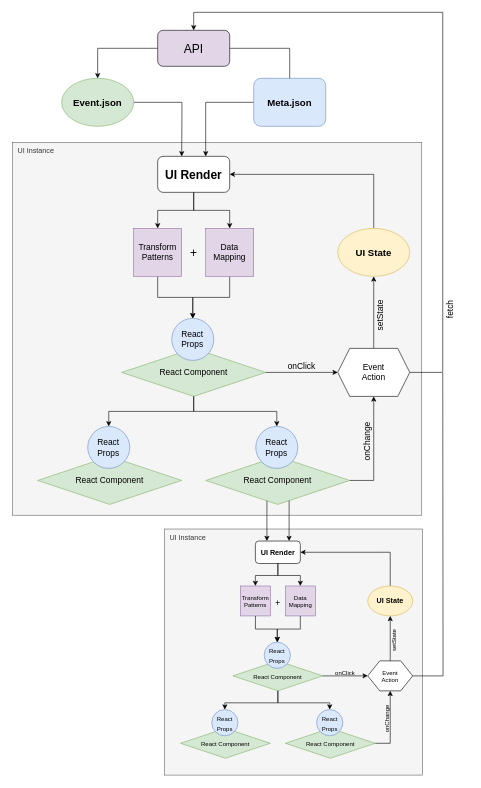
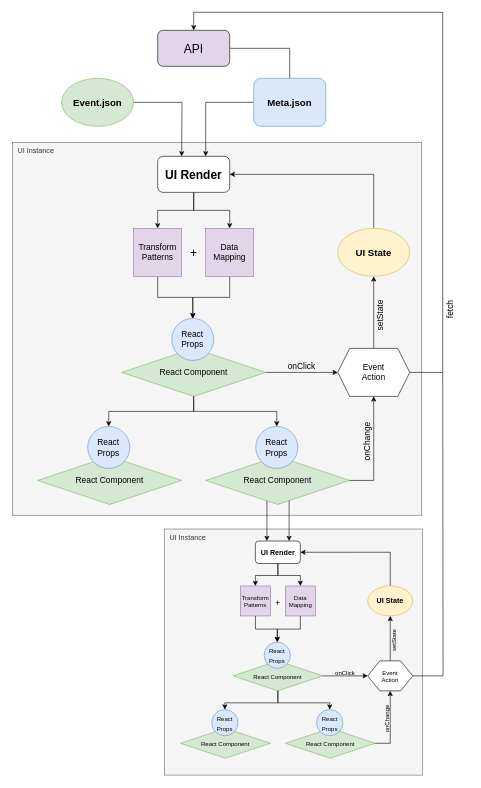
  <mxCell id="0" />
  <mxCell id="1" parent="0" />
  <mxCell id="2" value="" style="group" vertex="1" connectable="0" parent="1"><mxGeometry x="273" y="881" width="430" height="410" as="geometry" /></mxCell>
  <mxCell id="3" value="UI Instance" style="whiteSpace=wrap;html=1;fontSize=12;fillColor=#f5f5f5;fontColor=#333333;strokeColor=#666666;align=left;verticalAlign=top;spacingLeft=7;" vertex="1" parent="2"><mxGeometry width="430" height="410" as="geometry" /></mxCell>
  <mxCell id="4" value="&lt;font style=&quot;font-size: 12px&quot;&gt;&lt;b&gt;UI Render&lt;/b&gt;&lt;/font&gt;" style="rounded=1;whiteSpace=wrap;html=1;fontSize=14;verticalAlign=middle;" vertex="1" parent="2"><mxGeometry x="151.812" y="20" width="74.887" height="37.443" as="geometry" /></mxCell>
  <mxCell id="5" value="Data&lt;br style=&quot;font-size: 10px;&quot;&gt;Mapping" style="whiteSpace=wrap;html=1;aspect=fixed;fontSize=10;fillColor=#e1d5e7;strokeColor=#9673a6;" vertex="1" parent="2"><mxGeometry x="201.737" y="94.886" width="49.924" height="49.924" as="geometry" /></mxCell>
  <mxCell id="6" style="edgeStyle=orthogonalEdgeStyle;rounded=0;orthogonalLoop=1;jettySize=auto;html=1;entryX=0.5;entryY=0;entryDx=0;entryDy=0;fontSize=20;" edge="1" parent="2" source="4" target="5"><mxGeometry relative="1" as="geometry" /></mxCell>
  <mxCell id="7" value="Transform&lt;br style=&quot;font-size: 10px;&quot;&gt;Patterns" style="whiteSpace=wrap;html=1;aspect=fixed;fontSize=10;fillColor=#e1d5e7;strokeColor=#9673a6;" vertex="1" parent="2"><mxGeometry x="126.85" y="94.886" width="49.924" height="49.924" as="geometry" /></mxCell>
  <mxCell id="8" style="edgeStyle=orthogonalEdgeStyle;rounded=0;orthogonalLoop=1;jettySize=auto;html=1;entryX=0.5;entryY=0;entryDx=0;entryDy=0;fontSize=20;" edge="1" parent="2" source="4" target="7"><mxGeometry relative="1" as="geometry" /></mxCell>
  <mxCell id="9" value="&lt;font style=&quot;font-size: 14px&quot;&gt;+&lt;/font&gt;" style="text;html=1;strokeColor=none;fillColor=none;align=center;verticalAlign=middle;whiteSpace=wrap;rounded=0;fontSize=20;" vertex="1" parent="2"><mxGeometry x="170.534" y="110.487" width="37.444" height="18.722" as="geometry" /></mxCell>
  <mxCell id="10" value="" style="group" vertex="1" connectable="0" parent="2"><mxGeometry x="114.368" y="188.494" width="149.774" height="81.127" as="geometry" /></mxCell>
  <mxCell id="11" value="&lt;font style=&quot;font-size: 10px&quot;&gt;React Component&lt;/font&gt;" style="rhombus;whiteSpace=wrap;html=1;fontSize=14;verticalAlign=middle;fillColor=#d5e8d4;strokeColor=#82b366;" vertex="1" parent="10"><mxGeometry y="31.203" width="149.774" height="49.924" as="geometry" /></mxCell>
  <mxCell id="12" value="&lt;font style=&quot;font-size: 10px&quot;&gt;React&lt;br&gt;Props&lt;/font&gt;" style="ellipse;whiteSpace=wrap;html=1;aspect=fixed;fontSize=14;verticalAlign=middle;fillColor=#dae8fc;strokeColor=#6c8ebf;" vertex="1" parent="10"><mxGeometry x="52.095" width="43.684" height="43.684" as="geometry" /></mxCell>
  <mxCell id="13" style="edgeStyle=orthogonalEdgeStyle;rounded=0;orthogonalLoop=1;jettySize=auto;html=1;entryX=0.5;entryY=0;entryDx=0;entryDy=0;fontSize=14;" edge="1" parent="2" source="5" target="12"><mxGeometry relative="1" as="geometry" /></mxCell>
  <mxCell id="14" style="edgeStyle=orthogonalEdgeStyle;rounded=0;orthogonalLoop=1;jettySize=auto;html=1;entryX=0.5;entryY=0;entryDx=0;entryDy=0;fontSize=14;" edge="1" parent="2" source="7" target="12"><mxGeometry relative="1" as="geometry" /></mxCell>
  <mxCell id="15" style="edgeStyle=orthogonalEdgeStyle;rounded=0;orthogonalLoop=1;jettySize=auto;html=1;fontSize=14;entryX=0.5;entryY=0;entryDx=0;entryDy=0;" edge="1" parent="2" source="11" target="21"><mxGeometry relative="1" as="geometry"><mxPoint x="126.85" y="294.583" as="targetPoint" /></mxGeometry></mxCell>
  <mxCell id="16" value="" style="group" vertex="1" connectable="0" parent="2"><mxGeometry x="201.737" y="300.823" width="149.774" height="81.127" as="geometry" /></mxCell>
  <mxCell id="17" value="&lt;font style=&quot;font-size: 10px&quot;&gt;React Component&lt;/font&gt;" style="rhombus;whiteSpace=wrap;html=1;fontSize=14;verticalAlign=middle;fillColor=#d5e8d4;strokeColor=#82b366;" vertex="1" parent="16"><mxGeometry y="31.203" width="149.774" height="49.924" as="geometry" /></mxCell>
  <mxCell id="18" value="&lt;font style=&quot;font-size: 10px&quot;&gt;React&lt;br&gt;Props&lt;/font&gt;" style="ellipse;whiteSpace=wrap;html=1;aspect=fixed;fontSize=14;verticalAlign=middle;fillColor=#dae8fc;strokeColor=#6c8ebf;" vertex="1" parent="16"><mxGeometry x="52.095" width="43.684" height="43.684" as="geometry" /></mxCell>
  <mxCell id="19" value="" style="group" vertex="1" connectable="0" parent="2"><mxGeometry x="27" y="300.823" width="149.774" height="81.127" as="geometry" /></mxCell>
  <mxCell id="20" value="&lt;font style=&quot;font-size: 10px&quot;&gt;React Component&lt;/font&gt;" style="rhombus;whiteSpace=wrap;html=1;fontSize=14;verticalAlign=middle;fillColor=#d5e8d4;strokeColor=#82b366;" vertex="1" parent="19"><mxGeometry y="31.203" width="149.774" height="49.924" as="geometry" /></mxCell>
  <mxCell id="21" value="&lt;font style=&quot;font-size: 10px&quot;&gt;React&lt;br&gt;Props&lt;/font&gt;" style="ellipse;whiteSpace=wrap;html=1;aspect=fixed;fontSize=14;verticalAlign=middle;fillColor=#dae8fc;strokeColor=#6c8ebf;" vertex="1" parent="19"><mxGeometry x="52.095" width="43.684" height="43.684" as="geometry" /></mxCell>
  <mxCell id="22" style="edgeStyle=orthogonalEdgeStyle;rounded=0;orthogonalLoop=1;jettySize=auto;html=1;entryX=0.5;entryY=0;entryDx=0;entryDy=0;fontSize=14;" edge="1" parent="2" source="11" target="18"><mxGeometry relative="1" as="geometry" /></mxCell>
  <mxCell id="23" style="edgeStyle=orthogonalEdgeStyle;rounded=0;orthogonalLoop=1;jettySize=auto;html=1;entryX=1;entryY=0.5;entryDx=0;entryDy=0;fontSize=14;exitX=0.5;exitY=0;exitDx=0;exitDy=0;" edge="1" parent="2" source="24" target="4"><mxGeometry relative="1" as="geometry"><Array as="points"><mxPoint x="376.474" y="38.722" /></Array></mxGeometry></mxCell>
  <mxCell id="24" value="UI State" style="ellipse;whiteSpace=wrap;html=1;fontStyle=1;fontSize=12;fillColor=#fff2cc;strokeColor=#d6b656;" vertex="1" parent="2"><mxGeometry x="339.03" y="94.886" width="74.887" height="49.924" as="geometry" /></mxCell>
  <mxCell id="25" style="edgeStyle=orthogonalEdgeStyle;rounded=0;orthogonalLoop=1;jettySize=auto;html=1;entryX=0.5;entryY=1;entryDx=0;entryDy=0;fontSize=14;" edge="1" parent="2" source="26" target="24"><mxGeometry relative="1" as="geometry" /></mxCell>
  <mxCell id="26" value="Event&lt;br style=&quot;font-size: 10px;&quot;&gt;Action" style="shape=hexagon;perimeter=hexagonPerimeter2;whiteSpace=wrap;html=1;fixedSize=1;fontSize=10;" vertex="1" parent="2"><mxGeometry x="339.03" y="219.697" width="74.887" height="49.924" as="geometry" /></mxCell>
  <mxCell id="27" style="edgeStyle=orthogonalEdgeStyle;rounded=0;orthogonalLoop=1;jettySize=auto;html=1;entryX=0;entryY=0.5;entryDx=0;entryDy=0;fontSize=14;" edge="1" parent="2" source="11" target="26"><mxGeometry relative="1" as="geometry" /></mxCell>
  <mxCell id="28" style="edgeStyle=orthogonalEdgeStyle;rounded=0;orthogonalLoop=1;jettySize=auto;html=1;entryX=0.5;entryY=1;entryDx=0;entryDy=0;fontSize=14;exitX=1;exitY=0.5;exitDx=0;exitDy=0;" edge="1" parent="2" source="17" target="26"><mxGeometry relative="1" as="geometry"><mxPoint x="351.511" y="350.747" as="sourcePoint" /></mxGeometry></mxCell>
  <mxCell id="29" value="&lt;font style=&quot;font-size: 10px&quot;&gt;onClick&lt;/font&gt;" style="text;html=1;strokeColor=none;fillColor=none;align=center;verticalAlign=middle;whiteSpace=wrap;rounded=0;fontSize=14;" vertex="1" parent="2"><mxGeometry x="282.865" y="229.057" width="37.444" height="18.722" as="geometry" /></mxCell>
  <mxCell id="30" value="&lt;font style=&quot;font-size: 10px&quot;&gt;onChange&lt;/font&gt;" style="text;html=1;strokeColor=none;fillColor=none;align=center;verticalAlign=middle;whiteSpace=wrap;rounded=0;fontSize=14;rotation=-90;" vertex="1" parent="2"><mxGeometry x="351.511" y="307.064" width="37.444" height="18.722" as="geometry" /></mxCell>
  <mxCell id="31" value="&lt;font style=&quot;font-size: 10px&quot;&gt;setState&lt;/font&gt;" style="text;html=1;strokeColor=none;fillColor=none;align=center;verticalAlign=middle;whiteSpace=wrap;rounded=0;fontSize=14;rotation=-90;" vertex="1" parent="2"><mxGeometry x="363.992" y="176.013" width="37.444" height="18.722" as="geometry" /></mxCell>
  <mxCell id="32" value="UI Instance" style="whiteSpace=wrap;html=1;fontSize=12;fillColor=#f5f5f5;fontColor=#333333;strokeColor=#666666;align=left;verticalAlign=top;spacingLeft=7;" vertex="1" parent="1"><mxGeometry x="20.02" y="237" width="681.98" height="621" as="geometry" /></mxCell>
  <mxCell id="33" style="edgeStyle=orthogonalEdgeStyle;rounded=0;orthogonalLoop=1;jettySize=auto;html=1;entryX=0.5;entryY=0;entryDx=0;entryDy=0;fontSize=20;" edge="1" parent="1" source="35" target="43"><mxGeometry relative="1" as="geometry" /></mxCell>
  <mxCell id="34" style="edgeStyle=orthogonalEdgeStyle;rounded=0;orthogonalLoop=1;jettySize=auto;html=1;entryX=0.5;entryY=0;entryDx=0;entryDy=0;fontSize=20;" edge="1" parent="1" source="35" target="41"><mxGeometry relative="1" as="geometry" /></mxCell>
  <mxCell id="35" value="&lt;b&gt;UI Render&lt;/b&gt;" style="rounded=1;whiteSpace=wrap;html=1;fontSize=20;" vertex="1" parent="1"><mxGeometry x="262" y="260" width="120" height="60" as="geometry" /></mxCell>
  <mxCell id="36" style="edgeStyle=orthogonalEdgeStyle;rounded=0;orthogonalLoop=1;jettySize=auto;html=1;" edge="1" parent="1" source="37"><mxGeometry relative="1" as="geometry"><mxPoint x="302" y="260" as="targetPoint" /></mxGeometry></mxCell>
  <mxCell id="37" value="Event.json" style="ellipse;whiteSpace=wrap;html=1;fontStyle=1;fontSize=16;fillColor=#d5e8d4;strokeColor=#82b366;" vertex="1" parent="1"><mxGeometry x="102" y="130" width="120" height="80" as="geometry" /></mxCell>
  <mxCell id="38" style="edgeStyle=orthogonalEdgeStyle;rounded=0;orthogonalLoop=1;jettySize=auto;html=1;entryX=0.667;entryY=0;entryDx=0;entryDy=0;entryPerimeter=0;" edge="1" parent="1" source="39" target="35"><mxGeometry relative="1" as="geometry" /></mxCell>
  <mxCell id="39" value="Meta.json" style="whiteSpace=wrap;html=1;fontStyle=1;fontSize=16;fillColor=#dae8fc;strokeColor=#6c8ebf;rounded=1;" vertex="1" parent="1"><mxGeometry x="422" y="130" width="120" height="80" as="geometry" /></mxCell>
  <mxCell id="40" style="edgeStyle=orthogonalEdgeStyle;rounded=0;orthogonalLoop=1;jettySize=auto;html=1;entryX=0.5;entryY=0;entryDx=0;entryDy=0;fontSize=14;" edge="1" parent="1" source="41" target="47"><mxGeometry relative="1" as="geometry" /></mxCell>
  <mxCell id="41" value="Data&lt;br style=&quot;font-size: 14px&quot;&gt;Mapping" style="whiteSpace=wrap;html=1;aspect=fixed;fontSize=14;fillColor=#e1d5e7;strokeColor=#9673a6;" vertex="1" parent="1"><mxGeometry x="342" y="380" width="80" height="80" as="geometry" /></mxCell>
  <mxCell id="42" style="edgeStyle=orthogonalEdgeStyle;rounded=0;orthogonalLoop=1;jettySize=auto;html=1;entryX=0.5;entryY=0;entryDx=0;entryDy=0;fontSize=14;" edge="1" parent="1" source="43" target="47"><mxGeometry relative="1" as="geometry" /></mxCell>
  <mxCell id="43" value="Transform&lt;br style=&quot;font-size: 14px;&quot;&gt;Patterns" style="whiteSpace=wrap;html=1;aspect=fixed;fontSize=14;fillColor=#e1d5e7;strokeColor=#9673a6;" vertex="1" parent="1"><mxGeometry x="222" y="380" width="80" height="80" as="geometry" /></mxCell>
  <mxCell id="44" value="+" style="text;html=1;strokeColor=none;fillColor=none;align=center;verticalAlign=middle;whiteSpace=wrap;rounded=0;fontSize=20;" vertex="1" parent="1"><mxGeometry x="292" y="405" width="60" height="30" as="geometry" /></mxCell>
  <mxCell id="45" value="" style="group" vertex="1" connectable="0" parent="1"><mxGeometry x="202" y="530" width="240" height="130" as="geometry" /></mxCell>
  <mxCell id="46" value="React Component" style="rhombus;whiteSpace=wrap;html=1;fontSize=14;verticalAlign=middle;fillColor=#d5e8d4;strokeColor=#82b366;" vertex="1" parent="45"><mxGeometry y="50" width="240" height="80" as="geometry" /></mxCell>
  <mxCell id="47" value="&lt;font style=&quot;font-size: 14px;&quot;&gt;React&lt;br style=&quot;font-size: 14px;&quot;&gt;Props&lt;/font&gt;" style="ellipse;whiteSpace=wrap;html=1;aspect=fixed;fontSize=14;verticalAlign=middle;fillColor=#dae8fc;strokeColor=#6c8ebf;" vertex="1" parent="45"><mxGeometry x="83.478" width="70" height="70" as="geometry" /></mxCell>
  <mxCell id="48" style="edgeStyle=orthogonalEdgeStyle;rounded=0;orthogonalLoop=1;jettySize=auto;html=1;fontSize=14;entryX=0.5;entryY=0;entryDx=0;entryDy=0;" edge="1" parent="1" source="46" target="54"><mxGeometry relative="1" as="geometry"><mxPoint x="222" y="700" as="targetPoint" /></mxGeometry></mxCell>
  <mxCell id="49" value="" style="group" vertex="1" connectable="0" parent="1"><mxGeometry x="342" y="710" width="240" height="130" as="geometry" /></mxCell>
  <mxCell id="50" value="React Component" style="rhombus;whiteSpace=wrap;html=1;fontSize=14;verticalAlign=middle;fillColor=#d5e8d4;strokeColor=#82b366;" vertex="1" parent="49"><mxGeometry y="50" width="240" height="80" as="geometry" /></mxCell>
  <mxCell id="51" value="&lt;font style=&quot;font-size: 14px;&quot;&gt;React&lt;br style=&quot;font-size: 14px;&quot;&gt;Props&lt;/font&gt;" style="ellipse;whiteSpace=wrap;html=1;aspect=fixed;fontSize=14;verticalAlign=middle;fillColor=#dae8fc;strokeColor=#6c8ebf;" vertex="1" parent="49"><mxGeometry x="83.478" width="70" height="70" as="geometry" /></mxCell>
  <mxCell id="52" value="" style="group" vertex="1" connectable="0" parent="1"><mxGeometry x="62" y="710" width="240" height="130" as="geometry" /></mxCell>
  <mxCell id="53" value="React Component" style="rhombus;whiteSpace=wrap;html=1;fontSize=14;verticalAlign=middle;fillColor=#d5e8d4;strokeColor=#82b366;" vertex="1" parent="52"><mxGeometry y="50" width="240" height="80" as="geometry" /></mxCell>
  <mxCell id="54" value="&lt;font style=&quot;font-size: 14px;&quot;&gt;React&lt;br style=&quot;font-size: 14px;&quot;&gt;Props&lt;/font&gt;" style="ellipse;whiteSpace=wrap;html=1;aspect=fixed;fontSize=14;verticalAlign=middle;fillColor=#dae8fc;strokeColor=#6c8ebf;" vertex="1" parent="52"><mxGeometry x="83.478" width="70" height="70" as="geometry" /></mxCell>
  <mxCell id="55" style="edgeStyle=orthogonalEdgeStyle;rounded=0;orthogonalLoop=1;jettySize=auto;html=1;entryX=0.5;entryY=0;entryDx=0;entryDy=0;fontSize=14;" edge="1" parent="1" source="46" target="51"><mxGeometry relative="1" as="geometry" /></mxCell>
  <mxCell id="56" style="edgeStyle=orthogonalEdgeStyle;rounded=0;orthogonalLoop=1;jettySize=auto;html=1;entryX=1;entryY=0.5;entryDx=0;entryDy=0;fontSize=14;exitX=0.5;exitY=0;exitDx=0;exitDy=0;" edge="1" parent="1" source="57" target="35"><mxGeometry relative="1" as="geometry"><Array as="points"><mxPoint x="622" y="290" /></Array></mxGeometry></mxCell>
  <mxCell id="57" value="UI State" style="ellipse;whiteSpace=wrap;html=1;fontStyle=1;fontSize=16;fillColor=#fff2cc;strokeColor=#d6b656;" vertex="1" parent="1"><mxGeometry x="562" y="380" width="120" height="80" as="geometry" /></mxCell>
  <mxCell id="58" style="edgeStyle=orthogonalEdgeStyle;rounded=0;orthogonalLoop=1;jettySize=auto;html=1;entryX=0.5;entryY=1;entryDx=0;entryDy=0;fontSize=14;" edge="1" parent="1" source="60" target="57"><mxGeometry relative="1" as="geometry" /></mxCell>
  <mxCell id="59" style="edgeStyle=orthogonalEdgeStyle;rounded=0;orthogonalLoop=1;jettySize=auto;html=1;fontSize=14;entryX=0.5;entryY=0;entryDx=0;entryDy=0;fontColor=none;noLabel=1;" edge="1" parent="1" source="60" target="65"><mxGeometry relative="1" as="geometry"><mxPoint x="772" y="290" as="targetPoint" /><Array as="points"><mxPoint x="737" y="620" /><mxPoint x="737" y="20" /><mxPoint x="322" y="20" /></Array></mxGeometry></mxCell>
  <mxCell id="60" value="Event&lt;br&gt;Action" style="shape=hexagon;perimeter=hexagonPerimeter2;whiteSpace=wrap;html=1;fixedSize=1;fontSize=14;" vertex="1" parent="1"><mxGeometry x="562" y="580" width="120" height="80" as="geometry" /></mxCell>
  <mxCell id="61" style="edgeStyle=orthogonalEdgeStyle;rounded=0;orthogonalLoop=1;jettySize=auto;html=1;entryX=0;entryY=0.5;entryDx=0;entryDy=0;fontSize=14;" edge="1" parent="1" source="46" target="60"><mxGeometry relative="1" as="geometry" /></mxCell>
  <mxCell id="62" style="edgeStyle=orthogonalEdgeStyle;rounded=0;orthogonalLoop=1;jettySize=auto;html=1;entryX=0.5;entryY=1;entryDx=0;entryDy=0;fontSize=14;exitX=1;exitY=0.5;exitDx=0;exitDy=0;" edge="1" parent="1" source="50" target="60"><mxGeometry relative="1" as="geometry"><mxPoint x="582" y="790" as="sourcePoint" /></mxGeometry></mxCell>
- <mxCell id="63" style="edgeStyle=orthogonalEdgeStyle;rounded=0;orthogonalLoop=1;jettySize=auto;html=1;entryX=0.5;entryY=0;entryDx=0;entryDy=0;fontSize=14;" edge="1" parent="1" source="65" target="37"><mxGeometry relative="1" as="geometry" /></mxCell>
  <mxCell id="64" style="edgeStyle=orthogonalEdgeStyle;rounded=0;orthogonalLoop=1;jettySize=auto;html=1;entryX=0.5;entryY=0;entryDx=0;entryDy=0;fontSize=14;endArrow=none;" edge="1" parent="1" source="65" target="39"><mxGeometry relative="1" as="geometry" /></mxCell>
  <mxCell id="65" value="API" style="rounded=1;whiteSpace=wrap;html=1;fontSize=20;fillColor=#e1d5e7;" vertex="1" parent="1"><mxGeometry x="262" y="50" width="120" height="60" as="geometry" /></mxCell>
  <mxCell id="66" value="onClick" style="text;html=1;strokeColor=none;fillColor=none;align=center;verticalAlign=middle;whiteSpace=wrap;rounded=0;fontSize=14;" vertex="1" parent="1"><mxGeometry x="472" y="595" width="60" height="30" as="geometry" /></mxCell>
  <mxCell id="67" value="onChange" style="text;html=1;strokeColor=none;fillColor=none;align=center;verticalAlign=middle;whiteSpace=wrap;rounded=0;fontSize=14;rotation=-90;" vertex="1" parent="1"><mxGeometry x="582" y="720" width="60" height="30" as="geometry" /></mxCell>
  <mxCell id="68" value="fetch" style="text;html=1;strokeColor=none;fillColor=none;align=center;verticalAlign=middle;whiteSpace=wrap;rounded=0;fontSize=14;rotation=-90;" vertex="1" parent="1"><mxGeometry x="719" y="500" width="60" height="30" as="geometry" /></mxCell>
  <mxCell id="69" value="setState" style="text;html=1;strokeColor=none;fillColor=none;align=center;verticalAlign=middle;whiteSpace=wrap;rounded=0;fontSize=14;rotation=-90;" vertex="1" parent="1"><mxGeometry x="603" y="510" width="60" height="30" as="geometry" /></mxCell>
  <mxCell id="70" style="edgeStyle=orthogonalEdgeStyle;rounded=0;orthogonalLoop=1;jettySize=auto;html=1;fontSize=14;fontColor=none;" edge="1" parent="1" source="50"><mxGeometry relative="1" as="geometry"><mxPoint x="444" y="901" as="targetPoint" /><Array as="points"><mxPoint x="444" y="901" /></Array></mxGeometry></mxCell>
  <mxCell id="71" style="edgeStyle=orthogonalEdgeStyle;rounded=0;orthogonalLoop=1;jettySize=auto;html=1;fontSize=14;fontColor=none;endArrow=none;endFill=0;" edge="1" parent="1" source="26"><mxGeometry relative="1" as="geometry"><mxPoint x="737" y="621" as="targetPoint" /></mxGeometry></mxCell>
  <mxCell id="72" style="edgeStyle=orthogonalEdgeStyle;rounded=0;orthogonalLoop=1;jettySize=auto;html=1;entryX=0.75;entryY=0;entryDx=0;entryDy=0;fontSize=12;fontColor=none;endArrow=classic;endFill=1;" edge="1" parent="1" source="50" target="4"><mxGeometry relative="1" as="geometry"><Array as="points"><mxPoint x="481" y="848" /><mxPoint x="481" y="848" /></Array></mxGeometry></mxCell>
